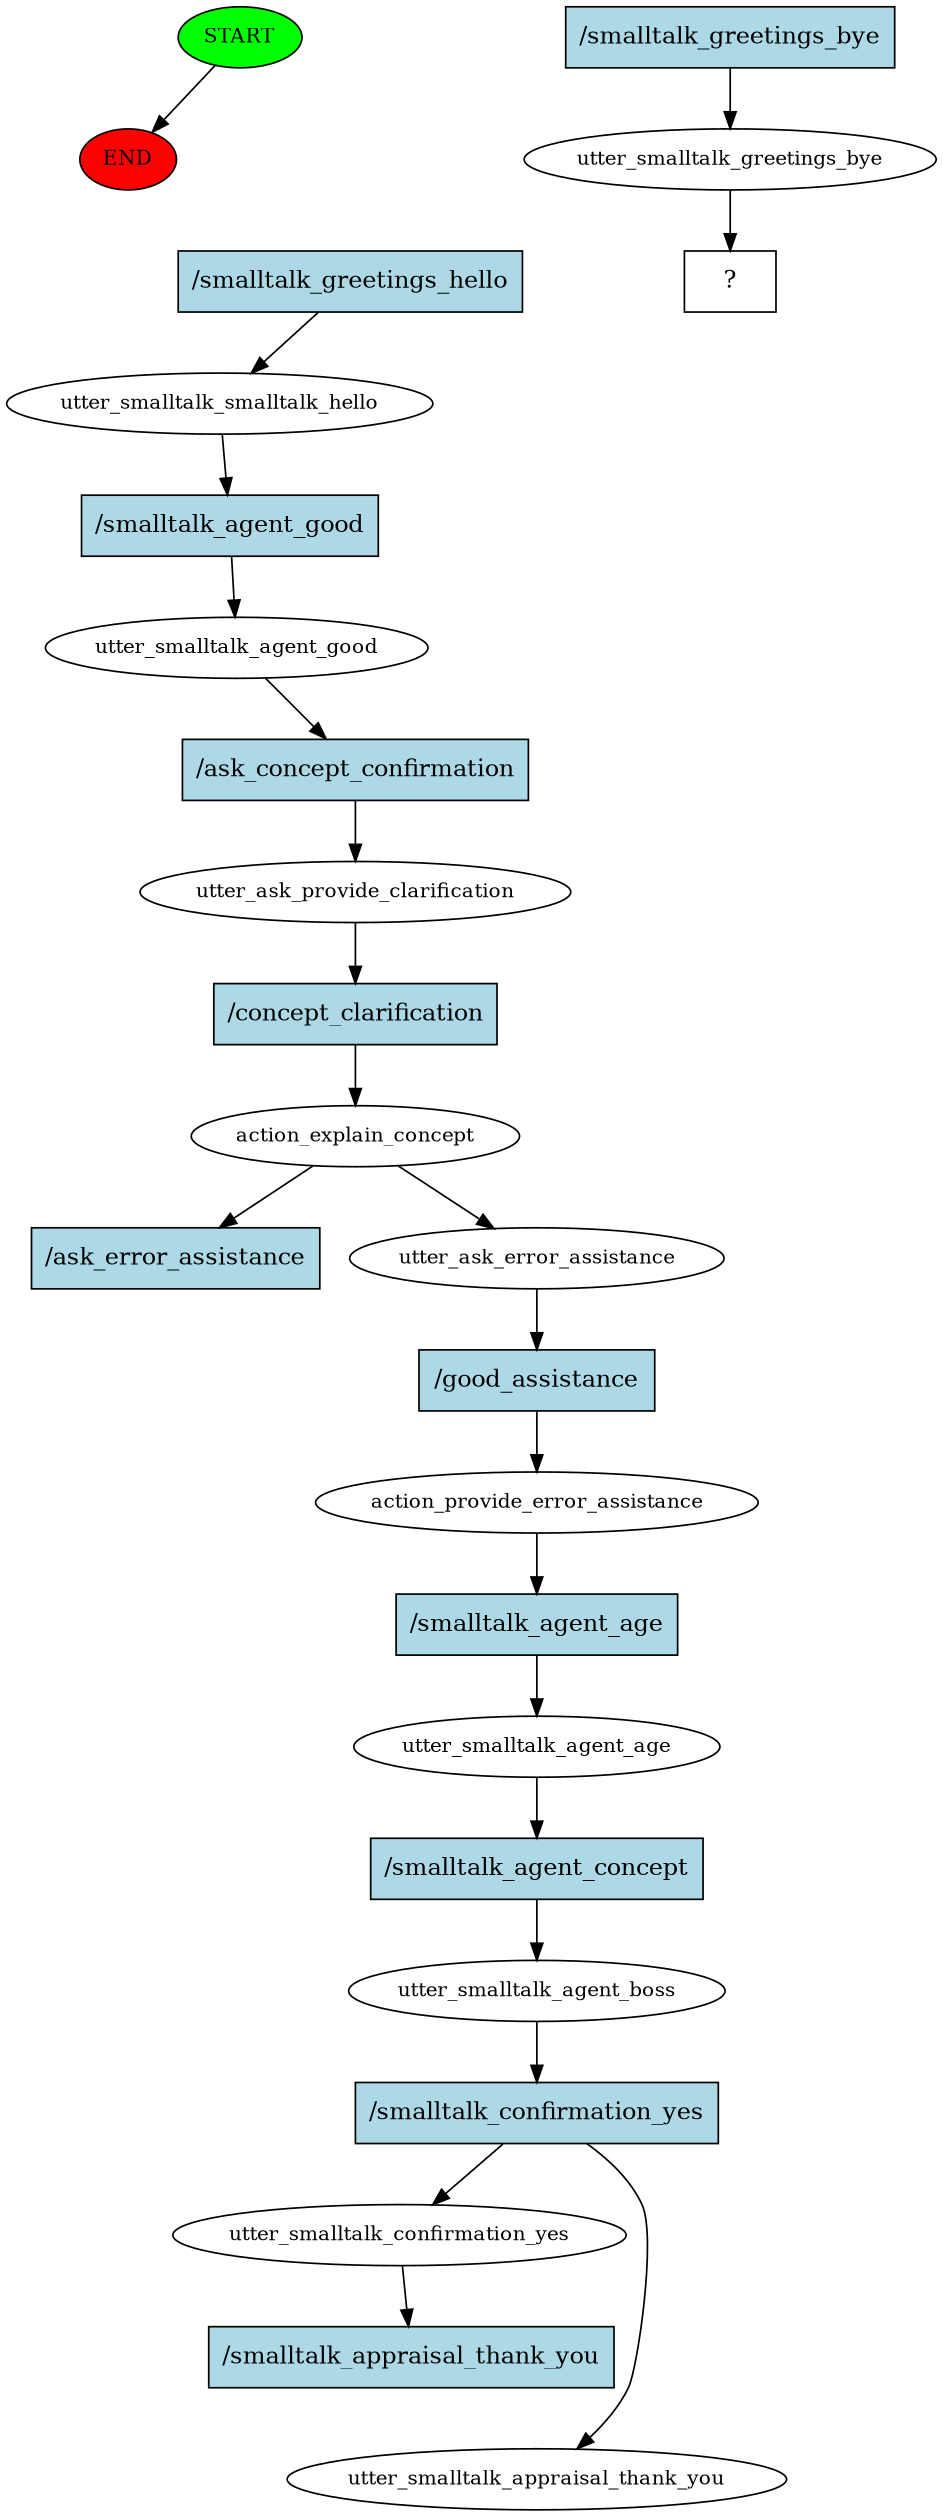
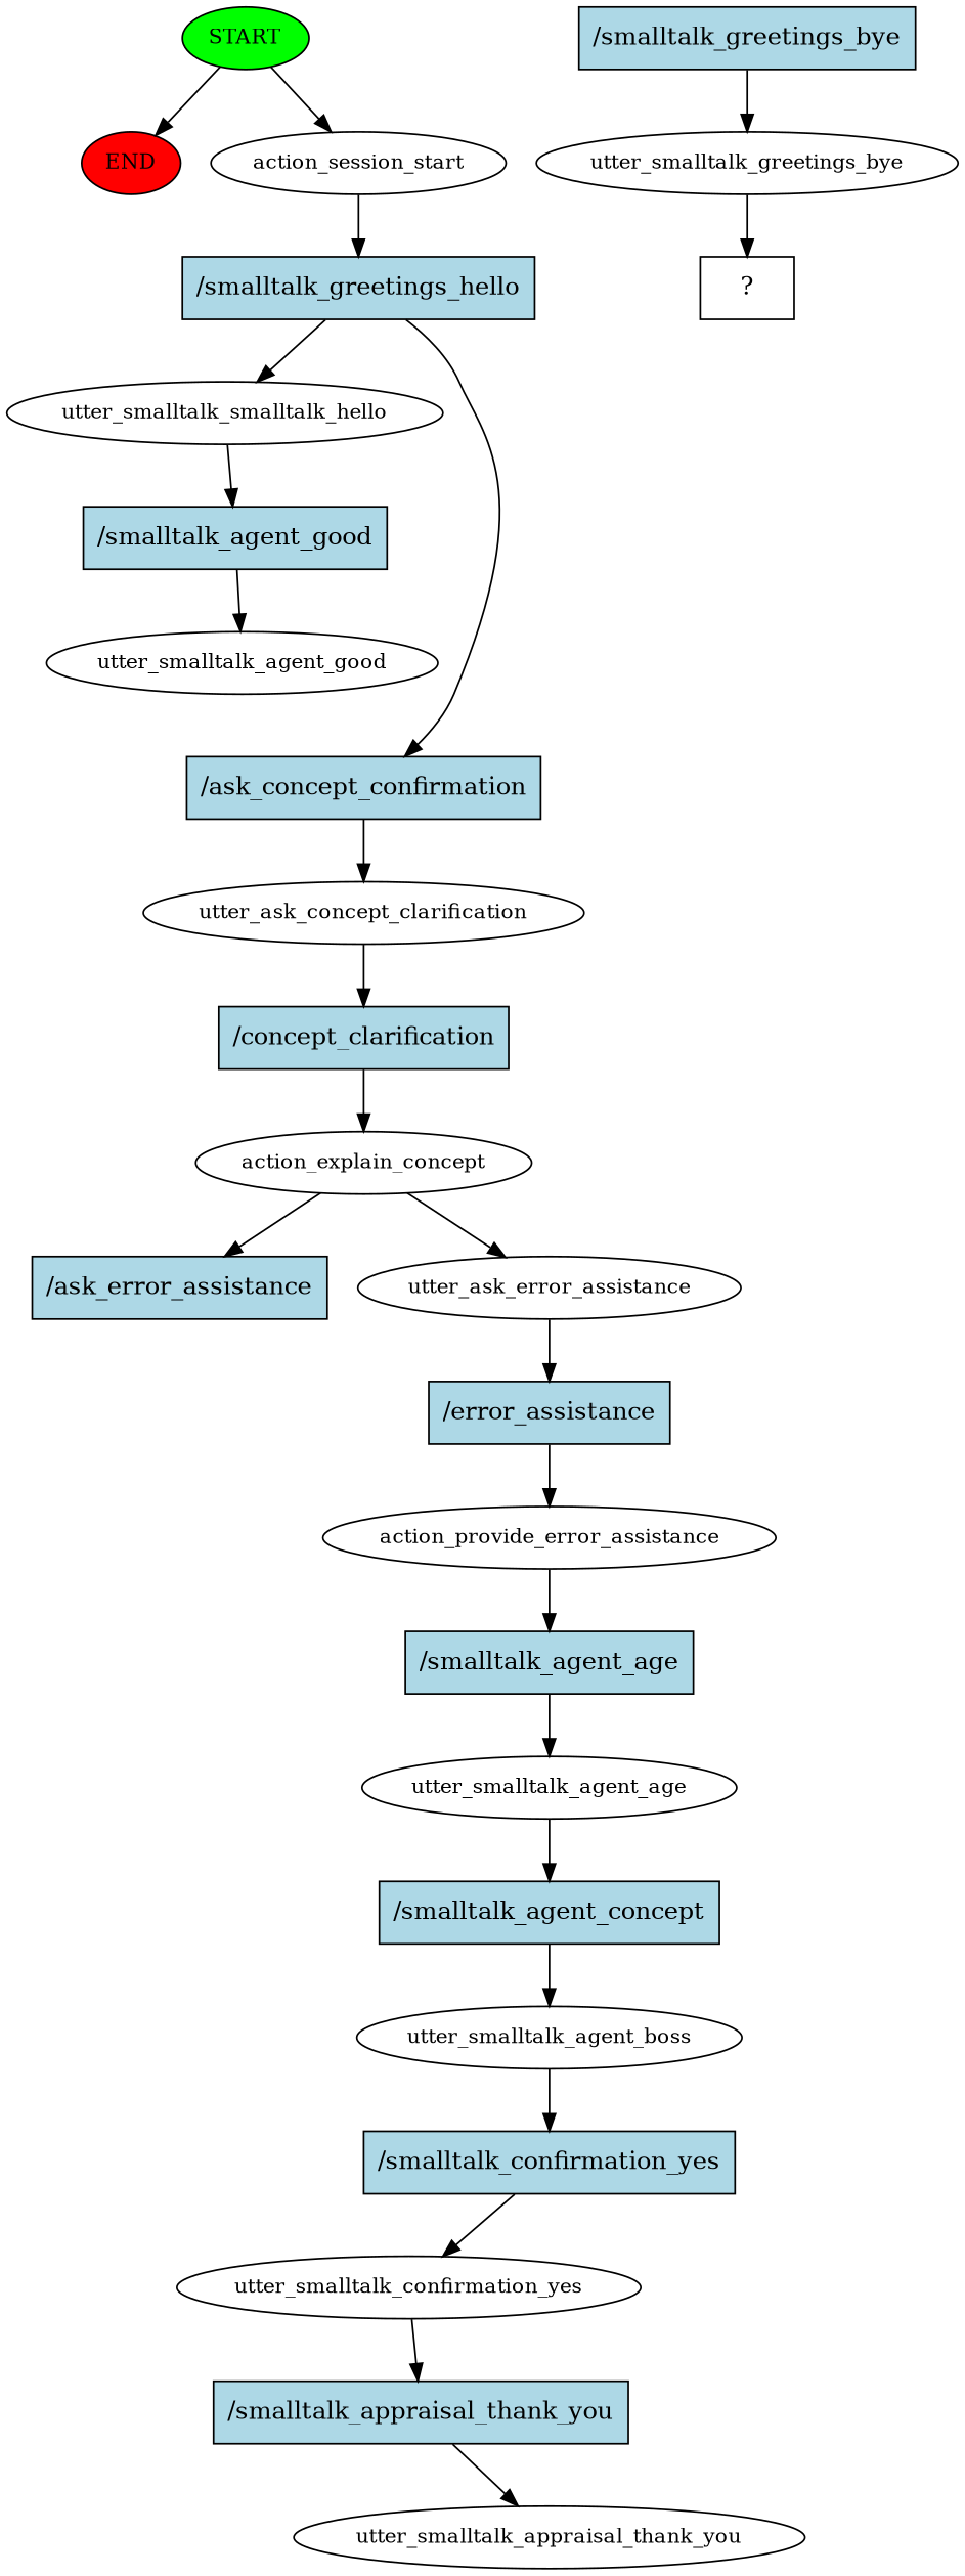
  digraph {
    node [fontsize=12]
    n1 [fillcolor=green label=START style=filled]
    n2 [fillcolor=red label=END style=filled]
+   n3 [label=action_session_start]
    n4 [fillcolor=lightblue label="/smalltalk_greetings_hello" shape=rect style=filled fontsize=""]
    n5 [label=utter_smalltalk_smalltalk_hello]
    n6 [fillcolor=lightblue label="/smalltalk_agent_good" shape=rect style=filled fontsize=""]
    n7 [label=utter_smalltalk_agent_good]
    n8 [fillcolor=lightblue label="/ask_concept_confirmation" shape=rect style=filled fontsize=""]
-   n9 [label=utter_ask_provide_clarification]
+   n9 [label=utter_ask_concept_clarification]
    n10 [fillcolor=lightblue label="/concept_clarification" shape=rect style=filled fontsize=""]
    n11 [label=action_explain_concept]
    n12 [fillcolor=lightblue label="/ask_error_assistance" shape=rect style=filled fontsize=""]
    n13 [label=utter_ask_error_assistance]
-   n14 [fillcolor=lightblue label="/good_assistance" shape=rect style=filled fontsize=""]
+   n14 [fillcolor=lightblue label="/error_assistance" shape=rect style=filled fontsize=""]
    n15 [label=action_provide_error_assistance]
    n16 [fillcolor=lightblue label="/smalltalk_agent_age" shape=rect style=filled fontsize=""]
    n17 [label=utter_smalltalk_agent_age]
    n18 [fillcolor=lightblue label="/smalltalk_agent_concept" shape=rect style=filled fontsize=""]
    n19 [label=utter_smalltalk_agent_boss]
    n20 [fillcolor=lightblue label="/smalltalk_confirmation_yes" shape=rect style=filled fontsize=""]
    n21 [label=utter_smalltalk_confirmation_yes]
    n22 [fillcolor=lightblue label="/smalltalk_appraisal_thank_you" shape=rect style=filled fontsize=""]
    n23 [label=utter_smalltalk_appraisal_thank_you]
    n24 [fillcolor=lightblue label="/smalltalk_greetings_bye" shape=rect style=filled fontsize=""]
    n25 [label=utter_smalltalk_greetings_bye]
    n26 [label="  ?  " shape=rect fontsize=""]
    n1 -> n2
+   n1 -> n3
+   n3 -> n4
    n4 -> n5
    n5 -> n6
    n6 -> n7
-   n7 -> n8
+   n4 -> n8
    n8 -> n9
    n9 -> n10
    n10 -> n11
    n11 -> n12
    n11 -> n13
    n13 -> n14
    n14 -> n15
    n15 -> n16
    n16 -> n17
    n17 -> n18
    n18 -> n19
    n19 -> n20
    n20 -> n21
    n21 -> n22
-   n20 -> n23
+   n22 -> n23
    n24 -> n25
    n25 -> n26
  }
